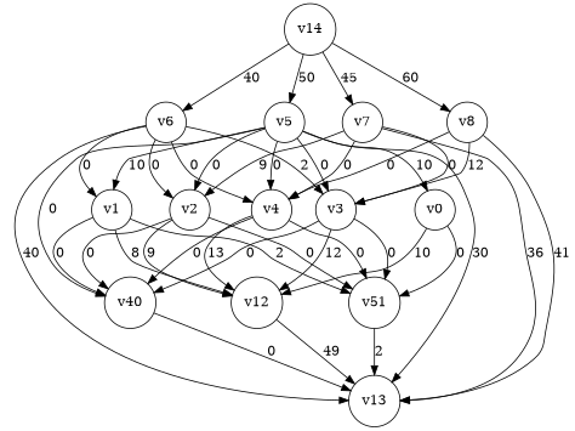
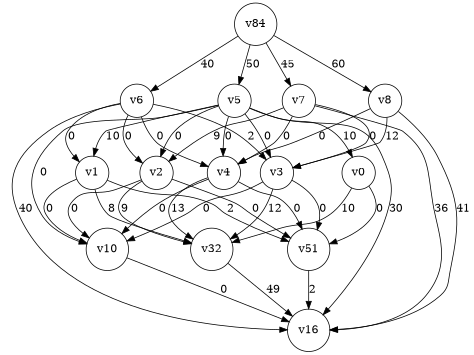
  digraph {
    node [shape=circle]
    n1 [label=v0]
    n2 [label=v51]
-   n3 [label=v12]
-   n4 [label=v40]
-   n5 [label=v13]
+   n3 [label=v32]
+   n4 [label=v10]
+   n5 [label=v16]
    n6 [label=v1]
    n7 [label=v2]
    n8 [label=v3]
    n9 [label=v4]
    n10 [label=v5]
    n11 [label=v6]
    n12 [label=v7]
    n13 [label=v8]
-   n14 [label=v14]
+   n14 [label=v84]
    n1 -> n2 [label=0]
    n1 -> n3 [label=10]
    n2 -> n5 [label=2]
    n3 -> n5 [label=49]
    n4 -> n5 [label=0]
    n6 -> n2 [label=2]
    n6 -> n3 [label=8]
    n6 -> n4 [label=0]
    n7 -> n2 [label=0]
    n7 -> n3 [label=9]
    n7 -> n4 [label=0]
    n8 -> n2 [label=0]
    n8 -> n3 [label=12]
    n8 -> n4 [label=0]
    n9 -> n2 [label=0]
    n9 -> n3 [label=13]
    n9 -> n4 [label=0]
    n10 -> n1 [label=10]
    n10 -> n4 [label=0]
    n10 -> n5 [label=30]
    n10 -> n6 [label=10]
    n10 -> n7 [label=0]
    n10 -> n8 [label=0]
    n10 -> n9 [label=0]
    n11 -> n5 [label=40]
    n11 -> n6 [label=0]
    n11 -> n7 [label=0]
    n11 -> n8 [label=2]
    n11 -> n9 [label=0]
    n12 -> n5 [label=36]
    n12 -> n7 [label=9]
    n12 -> n8 [label=0]
    n12 -> n9 [label=0]
    n13 -> n5 [label=41]
    n13 -> n8 [label=12]
    n13 -> n9 [label=0]
    n14 -> n10 [label=50]
    n14 -> n11 [label=40]
    n14 -> n12 [label=45]
    n14 -> n13 [label=60]
  }
